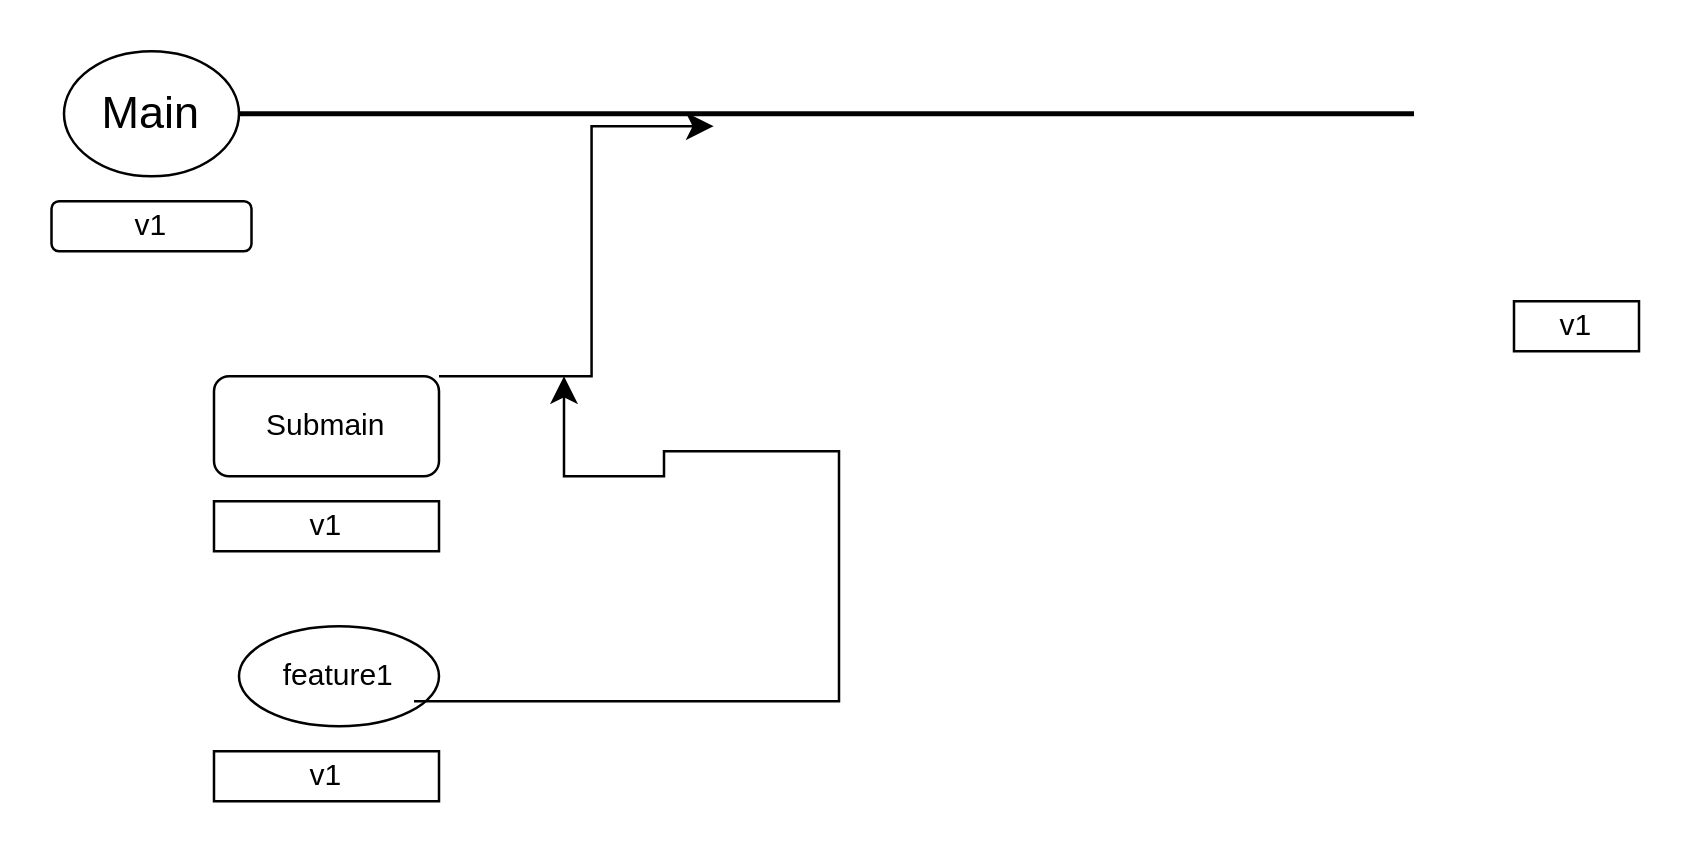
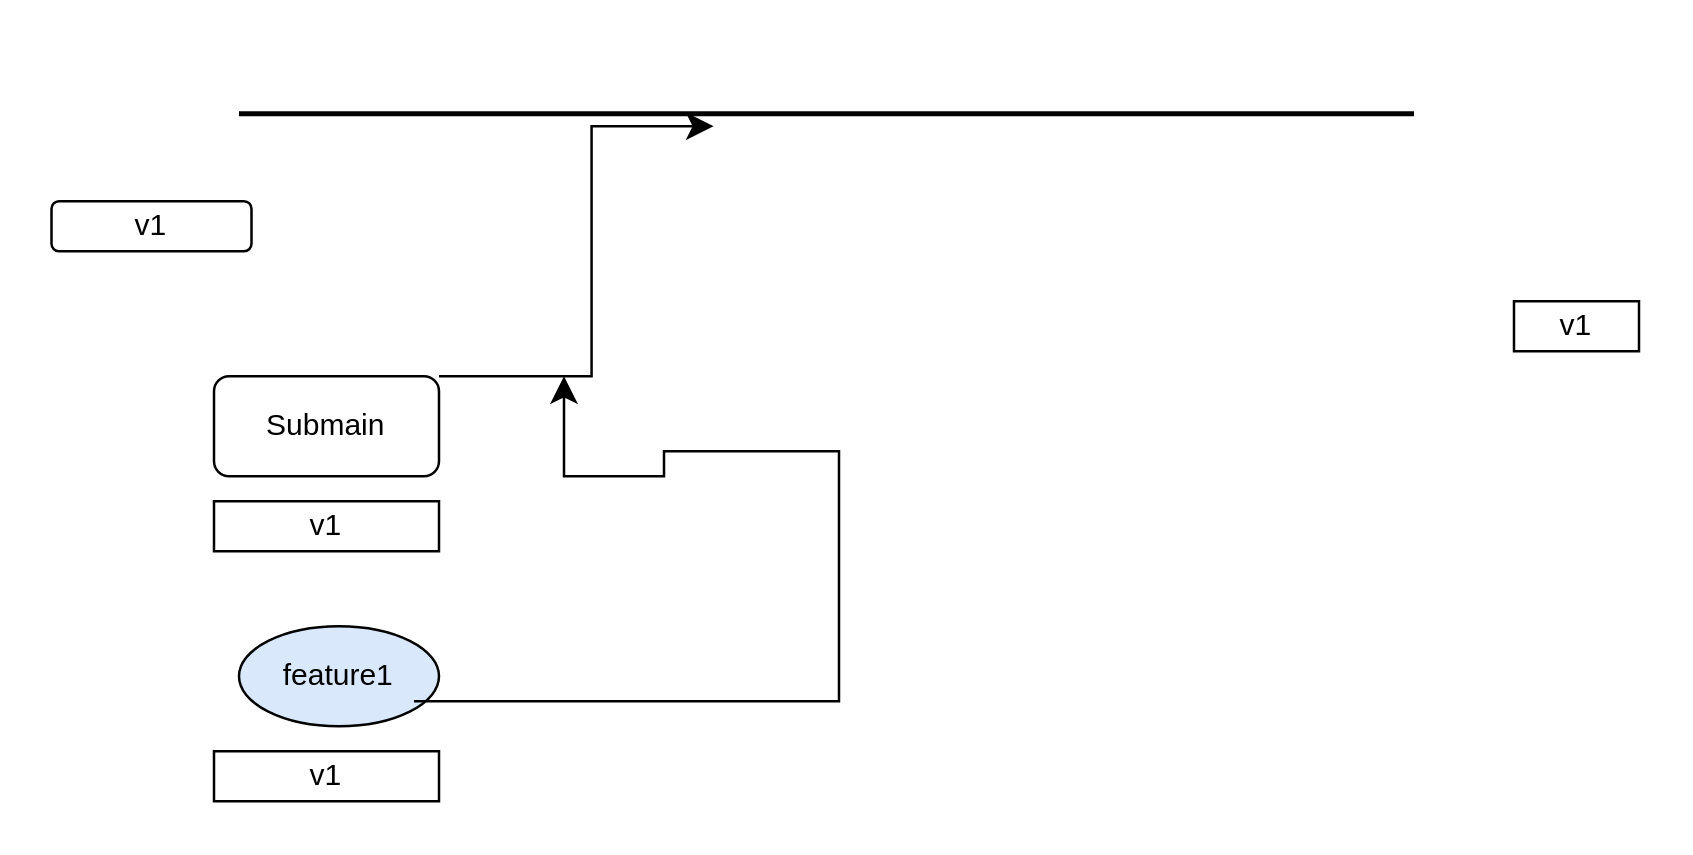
  <mxCell id="0" />
  <mxCell id="1" parent="0" />
- <mxCell id="2" value="&lt;span style=&quot;font-size: 18px;&quot;&gt;Main&lt;/span&gt;" style="ellipse;whiteSpace=wrap;html=1;" vertex="1" parent="1"><mxGeometry x="25" y="20" width="70" height="50" as="geometry" /></mxCell>
  <mxCell id="3" value="" style="line;strokeWidth=2;html=1;" vertex="1" parent="1"><mxGeometry x="95" y="40" width="470" height="10" as="geometry" /></mxCell>
  <mxCell id="4" value="Submain" style="whiteSpace=wrap;html=1;rounded=1;" vertex="1" parent="1"><mxGeometry x="85" y="150" width="90" height="40" as="geometry" /></mxCell>
  <mxCell id="5" value="" style="edgeStyle=elbowEdgeStyle;elbow=horizontal;endArrow=classic;html=1;curved=0;rounded=0;endSize=8;startSize=8;exitX=1;exitY=0;exitDx=0;exitDy=0;entryX=0.404;entryY=1;entryDx=0;entryDy=0;entryPerimeter=0;" edge="1" parent="1" source="4" target="3"><mxGeometry width="50" height="50" relative="1" as="geometry"><mxPoint x="145" y="169" as="sourcePoint" /><mxPoint x="236.03" y="60" as="targetPoint" /><Array as="points"><mxPoint x="236.03" y="90" /><mxPoint x="296.03" y="80" /><mxPoint x="216.03" y="60" /></Array></mxGeometry></mxCell>
- <mxCell id="6" value="feature1" style="ellipse;whiteSpace=wrap;html=1;" vertex="1" parent="1"><mxGeometry x="95" y="250" width="80" height="40" as="geometry" /></mxCell>
+ <mxCell id="6" value="feature1" style="ellipse;whiteSpace=wrap;html=1;fillColor=#dae8fc;" vertex="1" parent="1"><mxGeometry x="95" y="250" width="80" height="40" as="geometry" /></mxCell>
  <mxCell id="7" value="" style="edgeStyle=segmentEdgeStyle;endArrow=classic;html=1;curved=0;rounded=0;endSize=8;startSize=8;exitX=0.75;exitY=0;exitDx=0;exitDy=0;exitPerimeter=0;" edge="1" parent="1"><mxGeometry width="50" height="50" relative="1" as="geometry"><mxPoint x="165" y="280" as="sourcePoint" /><mxPoint x="225" y="150" as="targetPoint" /><Array as="points"><mxPoint x="335" y="280" /><mxPoint x="335" y="180" /><mxPoint x="265" y="180" /><mxPoint x="265" y="190" /></Array></mxGeometry></mxCell>
  <mxCell id="8" value="v1" style="rounded=1;whiteSpace=wrap;html=1;" vertex="1" parent="1"><mxGeometry x="20" y="80" width="80" height="20" as="geometry" /></mxCell>
  <mxCell id="9" value="v1" style="rounded=0;whiteSpace=wrap;html=1;" vertex="1" parent="1"><mxGeometry x="85" y="200" width="90" height="20" as="geometry" /></mxCell>
  <mxCell id="10" value="v1" style="rounded=0;whiteSpace=wrap;html=1;" vertex="1" parent="1"><mxGeometry x="85" y="300" width="90" height="20" as="geometry" /></mxCell>
  <mxCell id="11" value="v1" style="rounded=0;whiteSpace=wrap;html=1;" vertex="1" parent="1"><mxGeometry x="605" y="120" width="50" height="20" as="geometry" /></mxCell>
